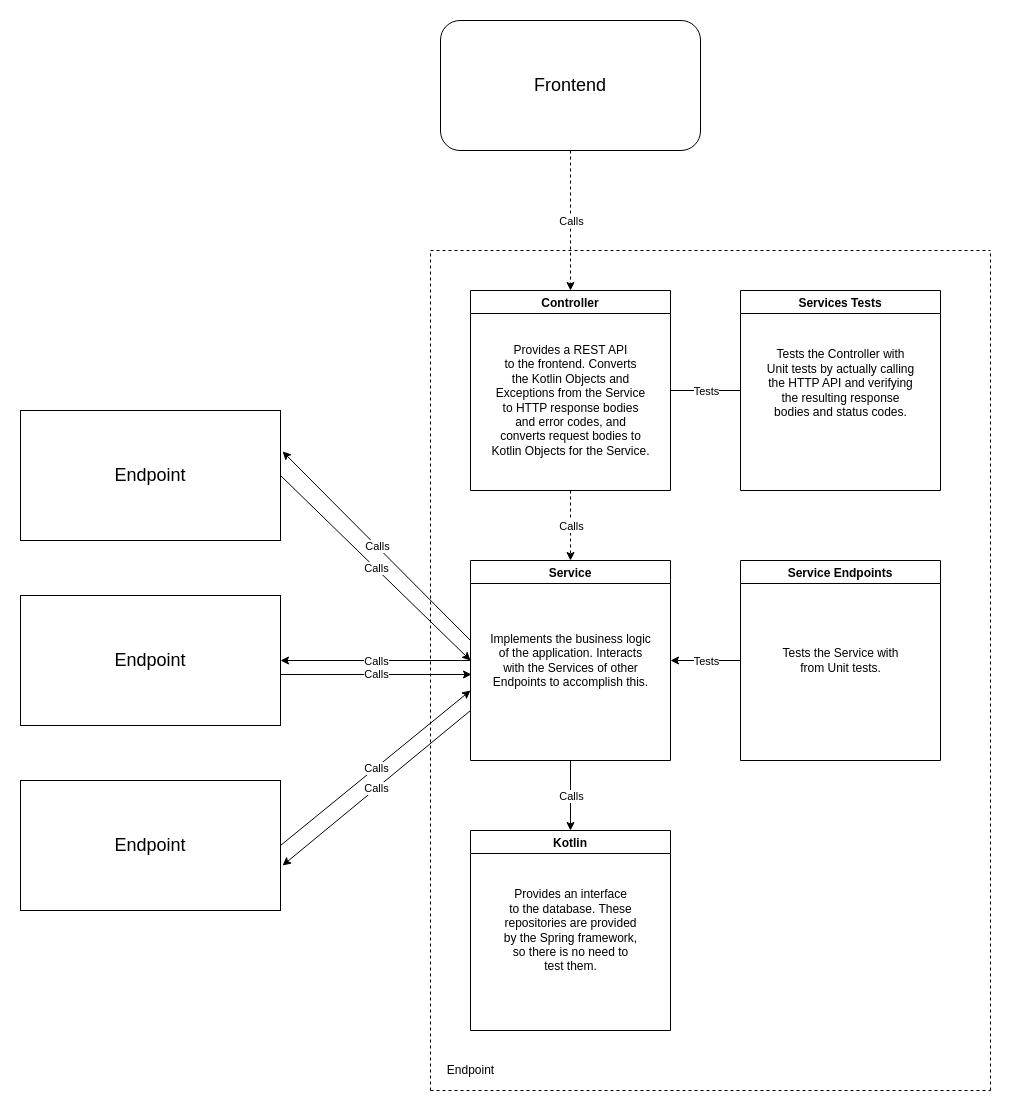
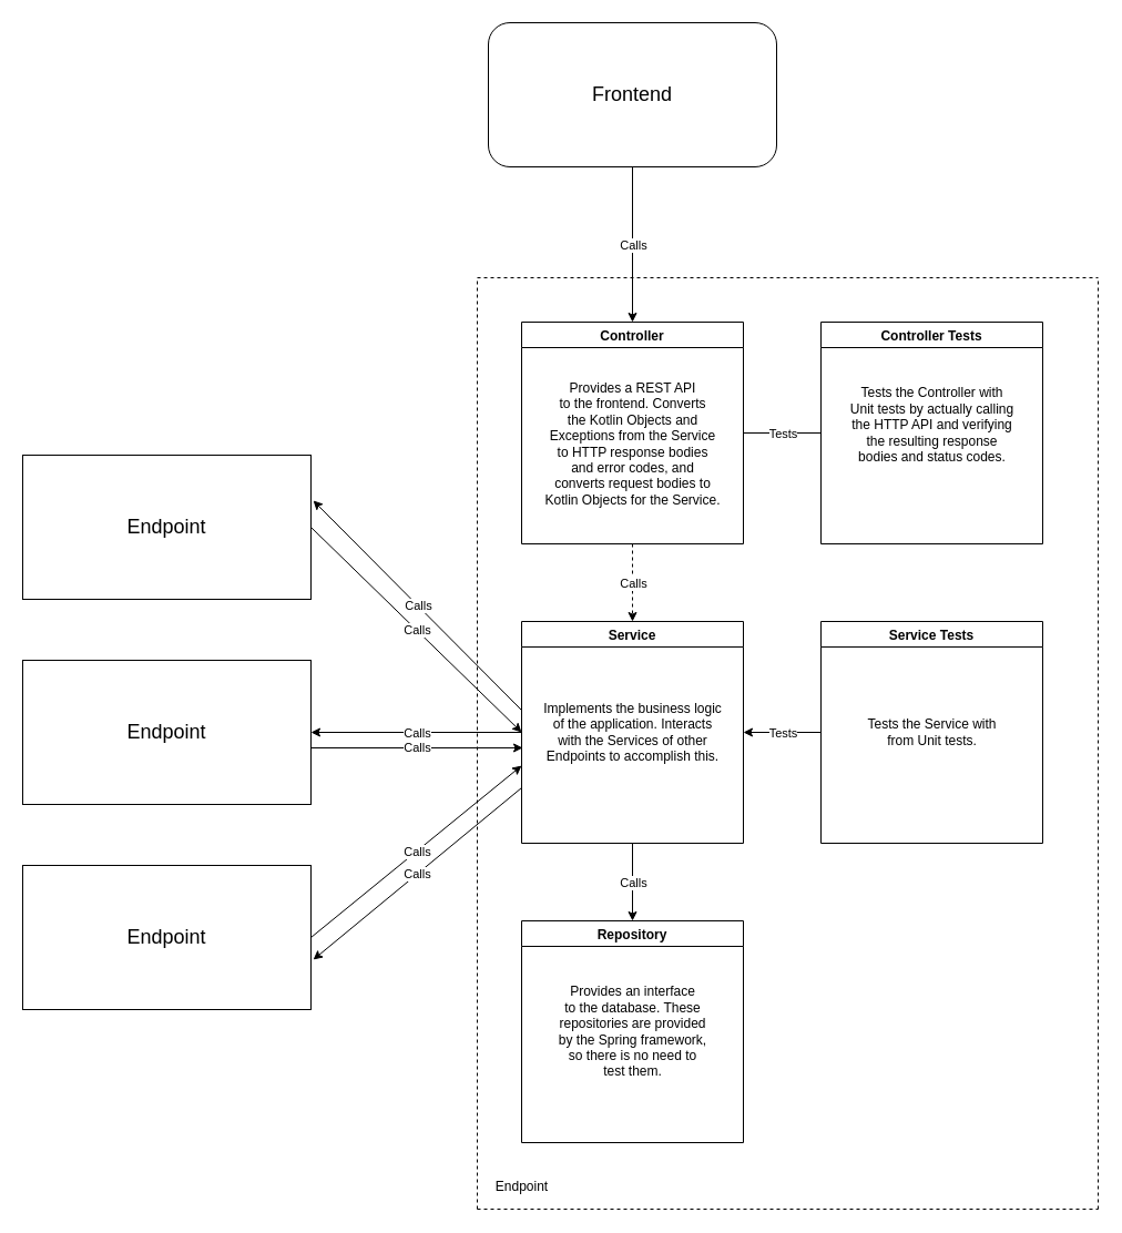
  <mxCell id="0" />
  <mxCell id="1" parent="0" />
  <mxCell id="2" value="Controller" style="swimlane;" vertex="1" parent="1"><mxGeometry x="470" y="290" width="200" height="200" as="geometry"><mxRectangle x="310" y="90" width="90" height="23" as="alternateBounds" /></mxGeometry></mxCell>
  <mxCell id="3" value="&lt;div&gt;Provides a REST API &lt;br&gt;&lt;/div&gt;&lt;div&gt;to the frontend. Converts&lt;/div&gt;&lt;div&gt;the Kotlin Objects and&lt;/div&gt;&lt;div&gt;Exceptions from the Service &lt;br&gt;&lt;/div&gt;&lt;div&gt;to HTTP response bodies &lt;br&gt;&lt;/div&gt;&lt;div&gt;and error codes, and&lt;/div&gt;&lt;div&gt;converts request bodies to&lt;/div&gt;&lt;div&gt;Kotlin Objects for the Service.&lt;/div&gt;" style="text;html=1;align=center;verticalAlign=middle;resizable=0;points=[];autosize=1;strokeColor=none;fillColor=none;" vertex="1" parent="2"><mxGeometry x="15" y="50" width="170" height="120" as="geometry" /></mxCell>
  <mxCell id="4" value="Service" style="swimlane;startSize=23;" vertex="1" parent="1"><mxGeometry x="470" y="560" width="200" height="200" as="geometry" /></mxCell>
  <mxCell id="5" value="&lt;div&gt;Implements the business logic &lt;br&gt;&lt;/div&gt;&lt;div&gt;of the application. Interacts&lt;/div&gt;&lt;div&gt;with the Services of other&lt;/div&gt;&lt;div&gt;Endpoints to accomplish this. &lt;br&gt;&lt;/div&gt;" style="text;html=1;align=center;verticalAlign=middle;resizable=0;points=[];autosize=1;strokeColor=none;fillColor=none;" vertex="1" parent="4"><mxGeometry x="5" y="70" width="190" height="60" as="geometry" /></mxCell>
  <mxCell id="6" value="" style="endArrow=classic;html=1;rounded=0;exitX=0.5;exitY=1;exitDx=0;exitDy=0;entryX=0.5;entryY=0;entryDx=0;entryDy=0;dashed=1;" edge="1" parent="1" source="2" target="4"><mxGeometry relative="1" as="geometry"><mxPoint x="640" y="530" as="sourcePoint" /><mxPoint x="740" y="530" as="targetPoint" /></mxGeometry></mxCell>
  <mxCell id="7" value="Calls" style="edgeLabel;resizable=0;html=1;align=center;verticalAlign=middle;" connectable="0" vertex="1" parent="6"><mxGeometry relative="1" as="geometry" /></mxCell>
- <mxCell id="8" value="Kotlin" style="swimlane;" vertex="1" parent="1"><mxGeometry x="470" y="830" width="200" height="200" as="geometry" /></mxCell>
+ <mxCell id="8" value="Repository" style="swimlane;" vertex="1" parent="1"><mxGeometry x="470" y="830" width="200" height="200" as="geometry" /></mxCell>
  <mxCell id="9" value="&lt;div&gt;Provides an interface &lt;br&gt;&lt;/div&gt;&lt;div&gt;to the database. These&lt;/div&gt;&lt;div&gt;repositories are provided&lt;/div&gt;&lt;div&gt;by the Spring framework,&lt;/div&gt;&lt;div&gt;so there is no need to&lt;/div&gt;&lt;div&gt;test them.&lt;br&gt;&lt;/div&gt;" style="text;html=1;align=center;verticalAlign=middle;resizable=0;points=[];autosize=1;strokeColor=none;fillColor=none;" vertex="1" parent="8"><mxGeometry x="25" y="55" width="150" height="90" as="geometry" /></mxCell>
  <mxCell id="10" value="" style="endArrow=classic;html=1;rounded=0;exitX=0.5;exitY=1;exitDx=0;exitDy=0;entryX=0.5;entryY=0;entryDx=0;entryDy=0;" edge="1" parent="1" source="4" target="8"><mxGeometry relative="1" as="geometry"><mxPoint x="640" y="710" as="sourcePoint" /><mxPoint x="740" y="710" as="targetPoint" /></mxGeometry></mxCell>
  <mxCell id="11" value="Calls" style="edgeLabel;resizable=0;html=1;align=center;verticalAlign=middle;" connectable="0" vertex="1" parent="10"><mxGeometry relative="1" as="geometry" /></mxCell>
  <mxCell id="12" value="" style="endArrow=none;dashed=1;html=1;rounded=0;" edge="1" parent="1"><mxGeometry width="50" height="50" relative="1" as="geometry"><mxPoint x="430" y="1090" as="sourcePoint" /><mxPoint x="430" y="250" as="targetPoint" /></mxGeometry></mxCell>
- <mxCell id="13" value="Service Endpoints" style="swimlane;" vertex="1" parent="1"><mxGeometry x="740" y="560" width="200" height="200" as="geometry" /></mxCell>
+ <mxCell id="13" value="Service Tests" style="swimlane;" vertex="1" parent="1"><mxGeometry x="740" y="560" width="200" height="200" as="geometry" /></mxCell>
  <mxCell id="14" value="&lt;div&gt;Tests the Service with&lt;/div&gt;&lt;div&gt;from Unit tests.&lt;br&gt;&lt;/div&gt;" style="text;html=1;align=center;verticalAlign=middle;resizable=0;points=[];autosize=1;strokeColor=none;fillColor=none;" vertex="1" parent="13"><mxGeometry x="35" y="85" width="130" height="30" as="geometry" /></mxCell>
  <mxCell id="15" value="" style="endArrow=classic;html=1;rounded=0;exitX=0;exitY=0.5;exitDx=0;exitDy=0;entryX=1;entryY=0.5;entryDx=0;entryDy=0;" edge="1" parent="1" source="13" target="4"><mxGeometry relative="1" as="geometry"><mxPoint x="640" y="680" as="sourcePoint" /><mxPoint x="740" y="680" as="targetPoint" /></mxGeometry></mxCell>
  <mxCell id="16" value="Tests" style="edgeLabel;resizable=0;html=1;align=center;verticalAlign=middle;" connectable="0" vertex="1" parent="15"><mxGeometry relative="1" as="geometry" /></mxCell>
- <mxCell id="17" value="Services Tests" style="swimlane;" vertex="1" parent="1"><mxGeometry x="740" y="290" width="200" height="200" as="geometry" /></mxCell>
+ <mxCell id="17" value="Controller Tests" style="swimlane;" vertex="1" parent="1"><mxGeometry x="740" y="290" width="200" height="200" as="geometry" /></mxCell>
  <mxCell id="18" value="&lt;div&gt;Tests the Controller with&lt;/div&gt;&lt;div&gt;Unit tests by actually calling&lt;/div&gt;&lt;div&gt;the HTTP API and verifying&lt;/div&gt;&lt;div&gt;the resulting response&lt;/div&gt;&lt;div&gt;bodies and status codes.&lt;/div&gt;&lt;div&gt;&lt;br&gt;&lt;/div&gt;" style="text;html=1;align=center;verticalAlign=middle;resizable=0;points=[];autosize=1;strokeColor=none;fillColor=none;" vertex="1" parent="17"><mxGeometry x="15" y="55" width="170" height="90" as="geometry" /></mxCell>
  <mxCell id="19" value="" style="endArrow=none;html=1;rounded=0;exitX=0;exitY=0.5;exitDx=0;exitDy=0;entryX=1;entryY=0.5;entryDx=0;entryDy=0;" edge="1" parent="1" source="17" target="2"><mxGeometry relative="1" as="geometry"><mxPoint x="640" y="530" as="sourcePoint" /><mxPoint x="740" y="530" as="targetPoint" /></mxGeometry></mxCell>
  <mxCell id="20" value="Tests" style="edgeLabel;resizable=0;html=1;align=center;verticalAlign=middle;" connectable="0" vertex="1" parent="19"><mxGeometry relative="1" as="geometry" /></mxCell>
  <mxCell id="21" value="" style="endArrow=none;dashed=1;html=1;rounded=0;" edge="1" parent="1"><mxGeometry width="50" height="50" relative="1" as="geometry"><mxPoint x="430" y="1090" as="sourcePoint" /><mxPoint x="990" y="1090" as="targetPoint" /></mxGeometry></mxCell>
  <mxCell id="22" value="" style="endArrow=none;dashed=1;html=1;rounded=0;" edge="1" parent="1"><mxGeometry width="50" height="50" relative="1" as="geometry"><mxPoint x="990" y="1090" as="sourcePoint" /><mxPoint x="990" y="250" as="targetPoint" /></mxGeometry></mxCell>
  <mxCell id="23" value="" style="endArrow=none;dashed=1;html=1;rounded=0;" edge="1" parent="1"><mxGeometry width="50" height="50" relative="1" as="geometry"><mxPoint x="430" y="250" as="sourcePoint" /><mxPoint x="990" y="250" as="targetPoint" /></mxGeometry></mxCell>
  <mxCell id="24" value="Endpoint" style="text;html=1;align=center;verticalAlign=middle;resizable=0;points=[];autosize=1;strokeColor=none;fillColor=none;" vertex="1" parent="1"><mxGeometry x="440" y="1060" width="60" height="20" as="geometry" /></mxCell>
  <mxCell id="25" value="&lt;font style=&quot;font-size: 18px&quot;&gt;Endpoint&lt;/font&gt;" style="rounded=0;whiteSpace=wrap;html=1;" vertex="1" parent="1"><mxGeometry x="20" y="410" width="260" height="130" as="geometry" /></mxCell>
  <mxCell id="26" value="&lt;font style=&quot;font-size: 18px&quot;&gt;Endpoint&lt;/font&gt;" style="rounded=0;whiteSpace=wrap;html=1;" vertex="1" parent="1"><mxGeometry x="20" y="595" width="260" height="130" as="geometry" /></mxCell>
  <mxCell id="27" value="&lt;font style=&quot;font-size: 18px&quot;&gt;Endpoint&lt;/font&gt;" style="rounded=0;whiteSpace=wrap;html=1;" vertex="1" parent="1"><mxGeometry x="20" y="780" width="260" height="130" as="geometry" /></mxCell>
  <mxCell id="28" value="" style="endArrow=classic;html=1;rounded=0;exitX=1;exitY=0.5;exitDx=0;exitDy=0;entryX=0;entryY=0.5;entryDx=0;entryDy=0;" edge="1" parent="1" source="25" target="4"><mxGeometry relative="1" as="geometry"><mxPoint x="390" y="740" as="sourcePoint" /><mxPoint x="490" y="740" as="targetPoint" /></mxGeometry></mxCell>
  <mxCell id="29" value="Calls" style="edgeLabel;resizable=0;html=1;align=center;verticalAlign=middle;" connectable="0" vertex="1" parent="28"><mxGeometry relative="1" as="geometry" /></mxCell>
  <mxCell id="30" value="" style="endArrow=classic;html=1;rounded=0;entryX=1.008;entryY=0.315;entryDx=0;entryDy=0;entryPerimeter=0;" edge="1" parent="1" target="25"><mxGeometry relative="1" as="geometry"><mxPoint x="470" y="640" as="sourcePoint" /><mxPoint x="500" y="645" as="targetPoint" /></mxGeometry></mxCell>
  <mxCell id="31" value="Calls" style="edgeLabel;resizable=0;html=1;align=center;verticalAlign=middle;" connectable="0" vertex="1" parent="30"><mxGeometry relative="1" as="geometry" /></mxCell>
  <mxCell id="32" value="" style="endArrow=classic;html=1;rounded=0;exitX=0;exitY=0.5;exitDx=0;exitDy=0;entryX=1;entryY=0.5;entryDx=0;entryDy=0;" edge="1" parent="1" source="4" target="26"><mxGeometry relative="1" as="geometry"><mxPoint x="260" y="645" as="sourcePoint" /><mxPoint x="450" y="830" as="targetPoint" /></mxGeometry></mxCell>
  <mxCell id="33" value="Calls" style="edgeLabel;resizable=0;html=1;align=center;verticalAlign=middle;" connectable="0" vertex="1" parent="32"><mxGeometry relative="1" as="geometry" /></mxCell>
  <mxCell id="34" value="" style="endArrow=classic;html=1;rounded=0;entryX=-0.021;entryY=0.733;entryDx=0;entryDy=0;entryPerimeter=0;" edge="1" parent="1" target="5"><mxGeometry relative="1" as="geometry"><mxPoint x="280" y="674" as="sourcePoint" /><mxPoint x="480" y="905" as="targetPoint" /></mxGeometry></mxCell>
  <mxCell id="35" value="Calls" style="edgeLabel;resizable=0;html=1;align=center;verticalAlign=middle;" connectable="0" vertex="1" parent="34"><mxGeometry relative="1" as="geometry" /></mxCell>
  <mxCell id="36" value="" style="endArrow=classic;html=1;rounded=0;exitX=1;exitY=0.5;exitDx=0;exitDy=0;" edge="1" parent="1" source="27"><mxGeometry relative="1" as="geometry"><mxPoint x="300" y="800" as="sourcePoint" /><mxPoint x="470" y="690" as="targetPoint" /></mxGeometry></mxCell>
  <mxCell id="37" value="Calls" style="edgeLabel;resizable=0;html=1;align=center;verticalAlign=middle;" connectable="0" vertex="1" parent="36"><mxGeometry relative="1" as="geometry" /></mxCell>
  <mxCell id="38" value="" style="endArrow=classic;html=1;rounded=0;exitX=0;exitY=0.75;exitDx=0;exitDy=0;entryX=1.008;entryY=0.654;entryDx=0;entryDy=0;entryPerimeter=0;" edge="1" parent="1" source="4" target="27"><mxGeometry relative="1" as="geometry"><mxPoint x="300" y="830" as="sourcePoint" /><mxPoint x="490" y="1015" as="targetPoint" /></mxGeometry></mxCell>
  <mxCell id="39" value="Calls" style="edgeLabel;resizable=0;html=1;align=center;verticalAlign=middle;" connectable="0" vertex="1" parent="38"><mxGeometry relative="1" as="geometry" /></mxCell>
  <mxCell id="40" value="&lt;font style=&quot;font-size: 18px&quot;&gt;Frontend&lt;/font&gt;" style="whiteSpace=wrap;html=1;rounded=1;" vertex="1" parent="1"><mxGeometry x="440" y="20" width="260" height="130" as="geometry" /></mxCell>
- <mxCell id="41" value="" style="endArrow=classic;html=1;rounded=0;exitX=0.5;exitY=1;exitDx=0;exitDy=0;entryX=0.5;entryY=0;entryDx=0;entryDy=0;dashed=1;" edge="1" parent="1" source="40" target="2"><mxGeometry relative="1" as="geometry"><mxPoint x="550" y="180" as="sourcePoint" /><mxPoint x="740" y="365" as="targetPoint" /></mxGeometry></mxCell>
+ <mxCell id="41" value="" style="endArrow=classic;html=1;rounded=0;exitX=0.5;exitY=1;exitDx=0;exitDy=0;entryX=0.5;entryY=0;entryDx=0;entryDy=0;" edge="1" parent="1" source="40" target="2"><mxGeometry relative="1" as="geometry"><mxPoint x="550" y="180" as="sourcePoint" /><mxPoint x="740" y="365" as="targetPoint" /></mxGeometry></mxCell>
  <mxCell id="42" value="Calls" style="edgeLabel;resizable=0;html=1;align=center;verticalAlign=middle;" connectable="0" vertex="1" parent="41"><mxGeometry relative="1" as="geometry" /></mxCell>
